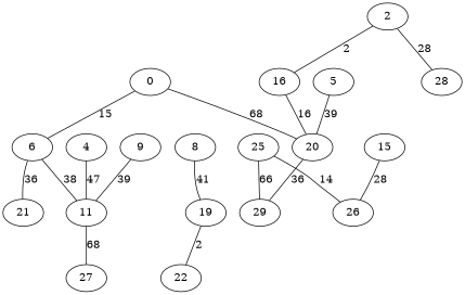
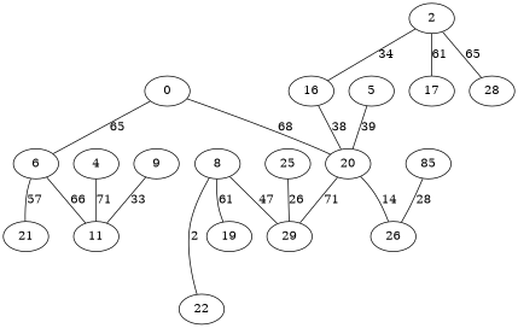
  graph {
    n1 [label=0]
    n2 [label=6]
    n3 [label=20]
    n4 [label=11]
    n5 [label=21]
    n6 [label=29]
    n7 [label=26]
    n8 [label=2]
    n9 [label=16]
+   n10 [label=17]
    n11 [label=28]
    n12 [label=4]
-   n13 [label=27]
    n14 [label=5]
    n15 [label=8]
    n16 [label=19]
    n17 [label=22]
    n18 [label=9]
-   n19 [label=15]
+   n19 [label=85]
    n20 [label=25]
-   n1 -- n2 [label=15]
+   n1 -- n2 [label=65]
    n1 -- n3 [label=68]
-   n2 -- n4 [label=38]
-   n2 -- n5 [label=36]
-   n3 -- n6 [label=36]
-   n20 -- n7 [label=14]
-   n4 -- n13 [label=68]
-   n8 -- n9 [label=2]
-   n8 -- n11 [label=28]
-   n9 -- n3 [label=16]
-   n12 -- n4 [label=47]
+   n2 -- n4 [label=66]
+   n2 -- n5 [label=57]
+   n3 -- n6 [label=71]
+   n3 -- n7 [label=14]
+   n8 -- n9 [label=34]
+   n8 -- n10 [label=61]
+   n8 -- n11 [label=65]
+   n9 -- n3 [label=38]
+   n12 -- n4 [label=71]
    n14 -- n3 [label=39]
-   n15 -- n16 [label=41]
-   n16 -- n17 [label=2]
-   n18 -- n4 [label=39]
+   n15 -- n6 [label=47]
+   n15 -- n16 [label=61]
+   n15 -- n17 [label=2]
+   n18 -- n4 [label=33]
    n19 -- n7 [label=28]
-   n20 -- n6 [label=66]
+   n20 -- n6 [label=26]
  }
